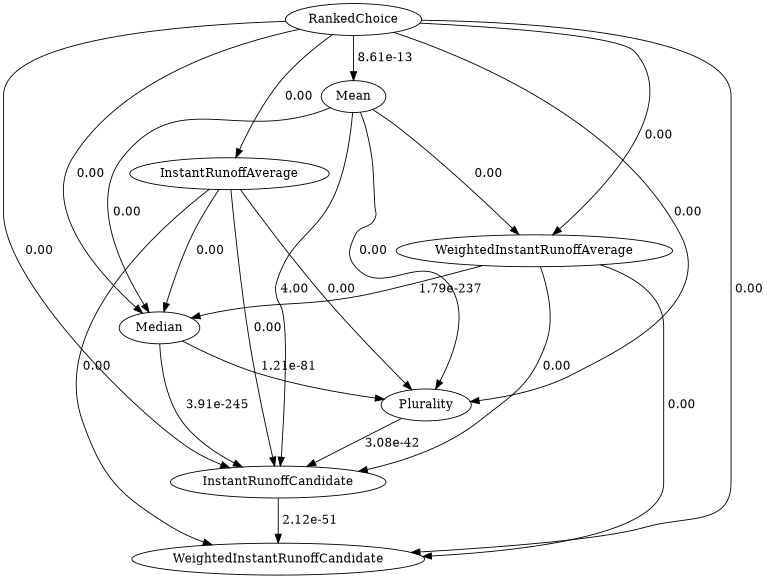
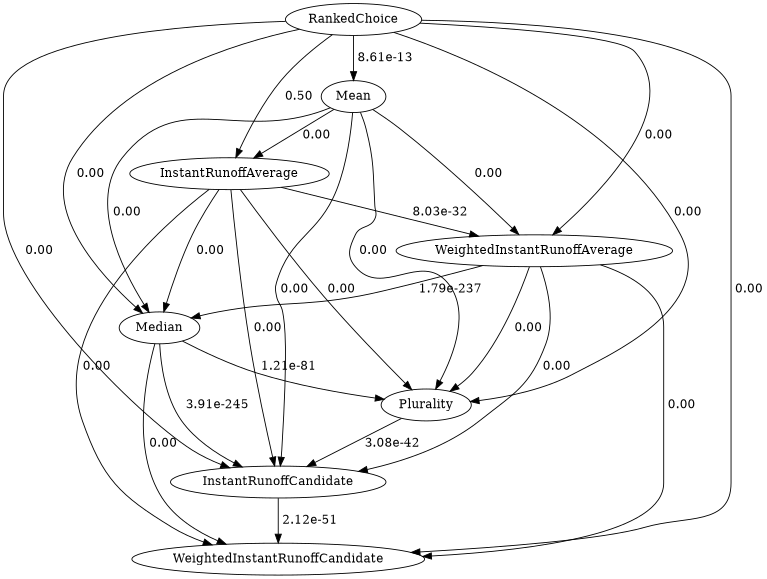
  digraph {
    InstantRunoffAverage
    InstantRunoffCandidate
    Median
    Plurality
    WeightedInstantRunoffAverage
    WeightedInstantRunoffCandidate
    Mean
    RankedChoice
    InstantRunoffAverage -> InstantRunoffCandidate [label=" 0.00"]
    InstantRunoffAverage -> Median [label=" 0.00"]
    InstantRunoffAverage -> Plurality [label=" 0.00"]
+   InstantRunoffAverage -> WeightedInstantRunoffAverage [label=" 8.03e-32"]
    InstantRunoffAverage -> WeightedInstantRunoffCandidate [label=" 0.00"]
    InstantRunoffCandidate -> WeightedInstantRunoffCandidate [label=" 2.12e-51"]
    Median -> InstantRunoffCandidate [label=" 3.91e-245"]
    Median -> Plurality [label=" 1.21e-81"]
+   Median -> WeightedInstantRunoffCandidate [label=" 0.00"]
    Plurality -> InstantRunoffCandidate [label=" 3.08e-42"]
    WeightedInstantRunoffAverage -> InstantRunoffCandidate [label=" 0.00"]
    WeightedInstantRunoffAverage -> Median [label=" 1.79e-237"]
+   WeightedInstantRunoffAverage -> Plurality [label=" 0.00"]
    WeightedInstantRunoffAverage -> WeightedInstantRunoffCandidate [label=" 0.00"]
-   Mean -> InstantRunoffCandidate [label=" 4.00"]
+   Mean -> InstantRunoffAverage [label=" 0.00"]
+   Mean -> InstantRunoffCandidate [label=" 0.00"]
    Mean -> Median [label=" 0.00"]
    Mean -> Plurality [label=" 0.00"]
    Mean -> WeightedInstantRunoffAverage [label=" 0.00"]
-   RankedChoice -> InstantRunoffAverage [label=" 0.00"]
+   RankedChoice -> InstantRunoffAverage [label=" 0.50"]
    RankedChoice -> InstantRunoffCandidate [label=" 0.00"]
    RankedChoice -> Median [label=" 0.00"]
    RankedChoice -> Plurality [label=" 0.00"]
    RankedChoice -> WeightedInstantRunoffAverage [label=" 0.00"]
    RankedChoice -> WeightedInstantRunoffCandidate [label=" 0.00"]
    RankedChoice -> Mean [label=" 8.61e-13"]
  }
